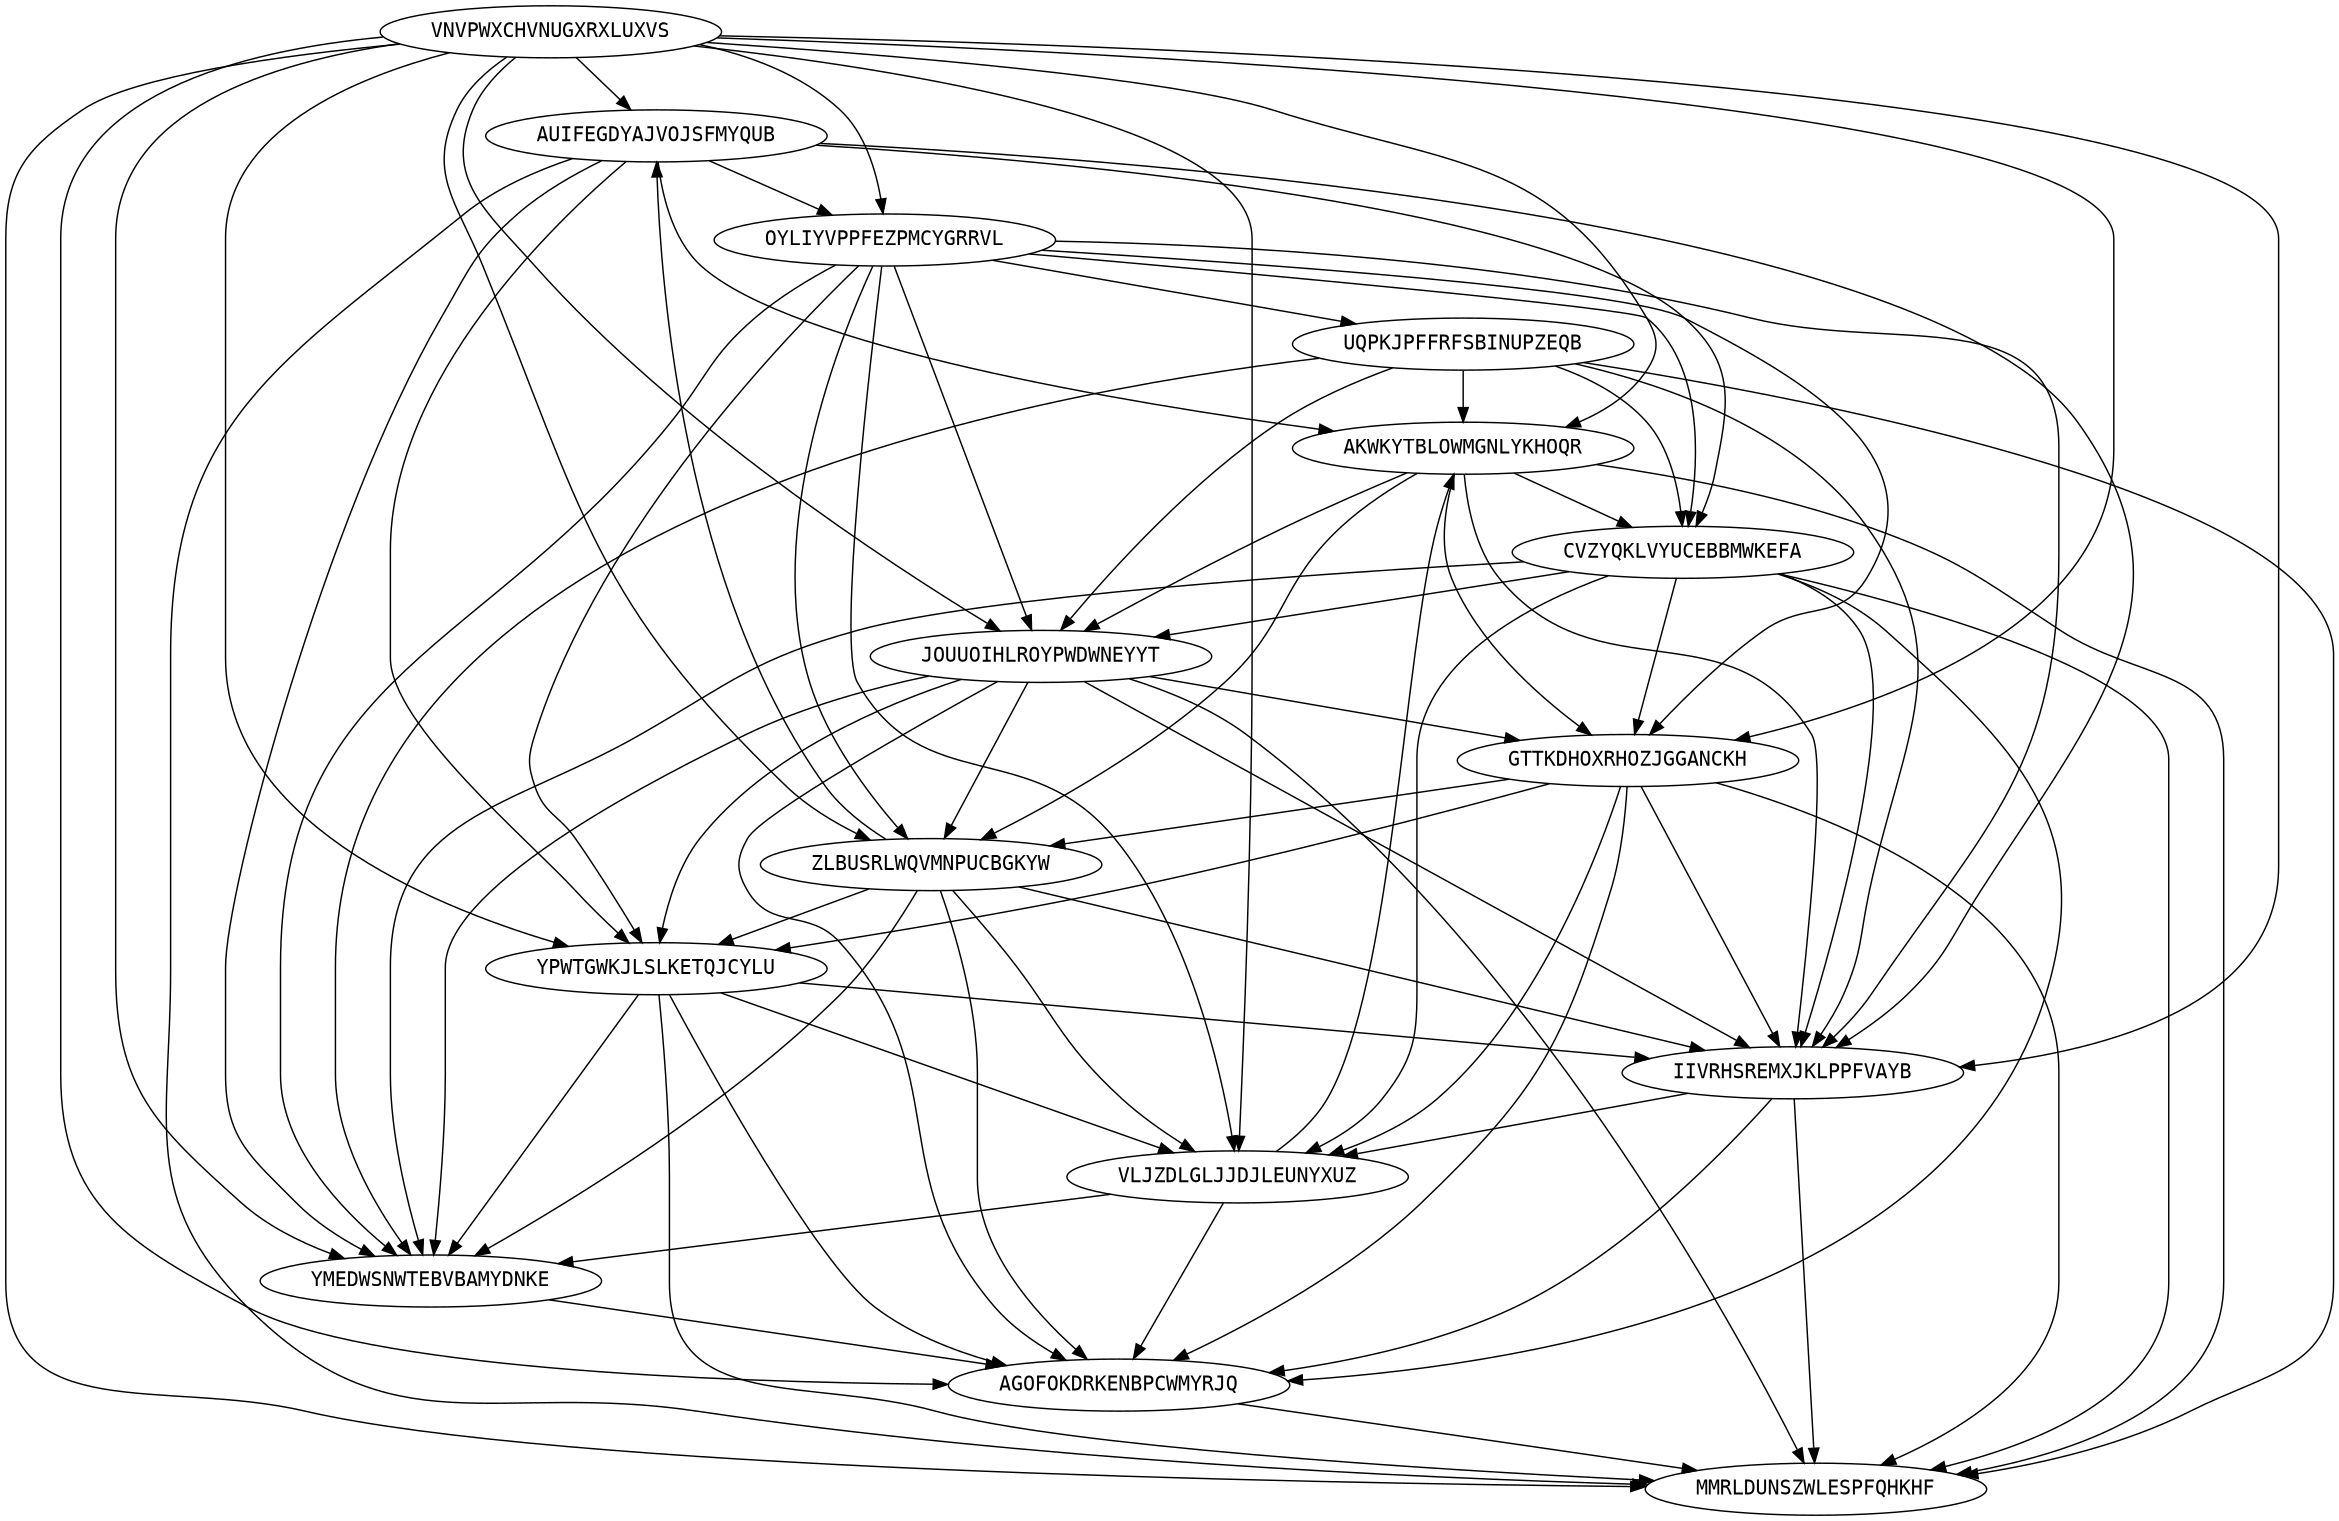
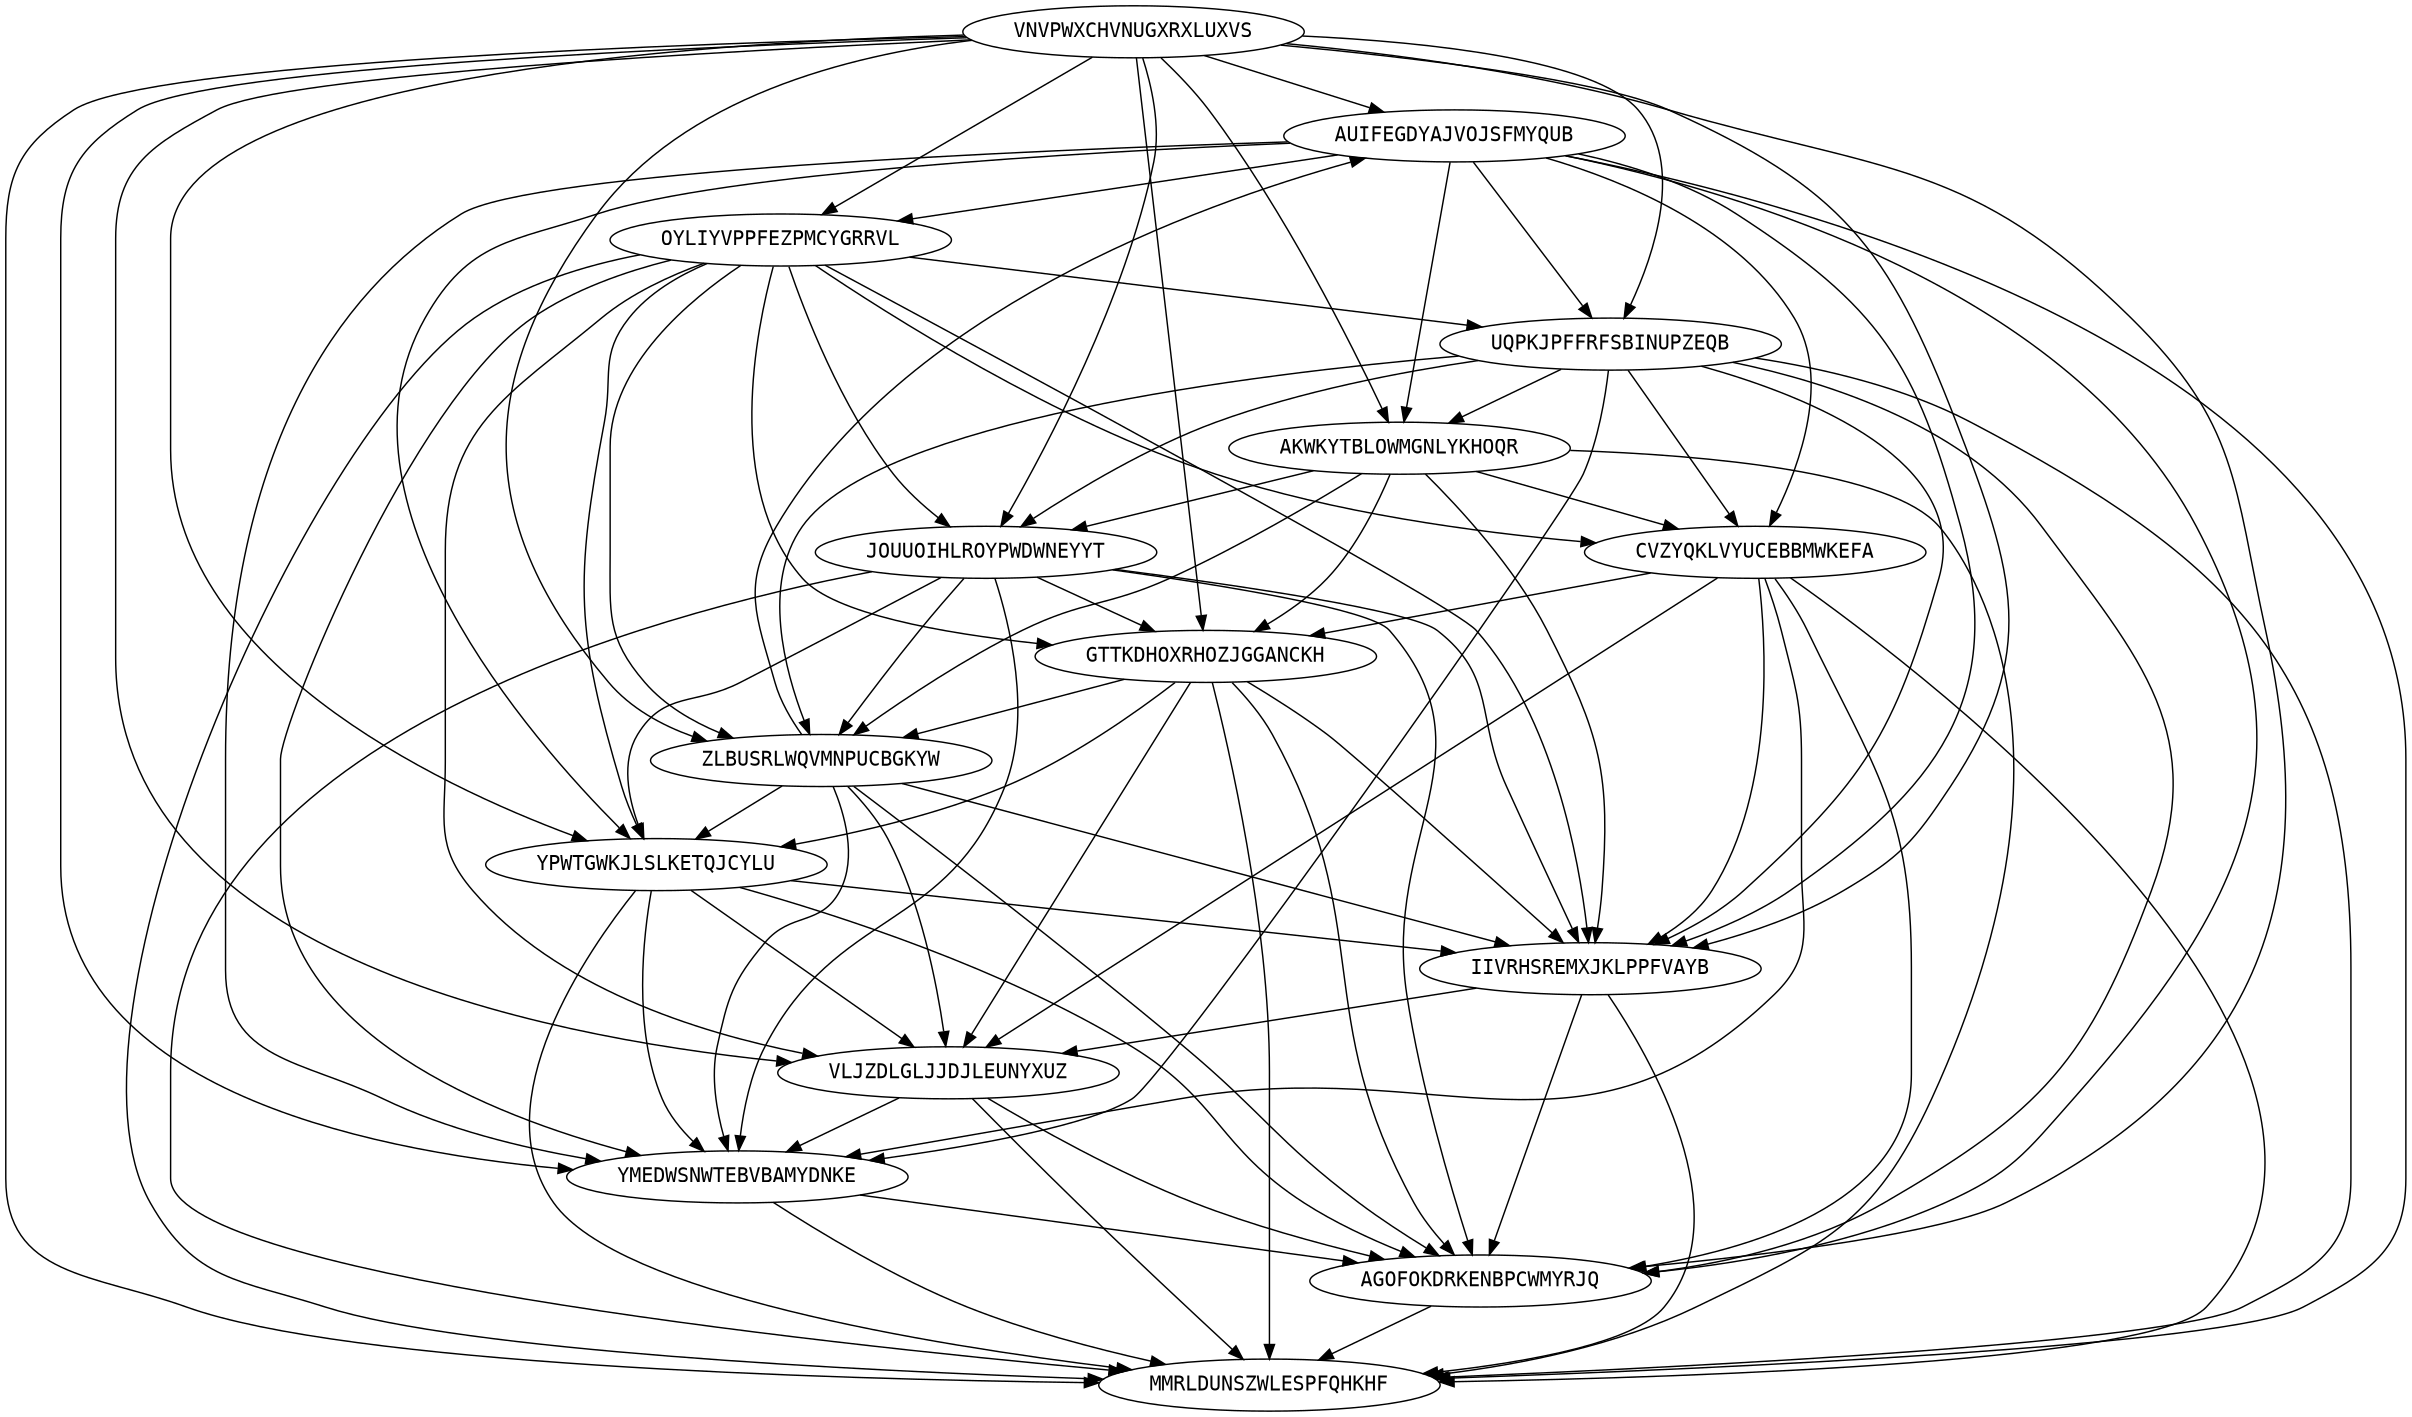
  digraph {
    fontname="DejaVu Sans Mono"
    node [Weight=14 fontname="DejaVu Sans Mono"]
    edge [Weight=12 fontname="DejaVu Sans Mono"]
    VNVPWXCHVNUGXRXLUXVS [Weight=12]
    AUIFEGDYAJVOJSFMYQUB [Weight=11]
    OYLIYVPPFEZPMCYGRRVL [Weight=10]
    UQPKJPFFRFSBINUPZEQB [Weight=16]
    AKWKYTBLOWMGNLYKHOQR [Weight=13]
    JOUUOIHLROYPWDWNEYYT [Weight=19]
    GTTKDHOXRHOZJGGANCKH [Weight=10]
    ZLBUSRLWQVMNPUCBGKYW [Weight=17]
    YPWTGWKJLSLKETQJCYLU [Weight=11]
    IIVRHSREMXJKLPPFVAYB
    VLJZDLGLJJDJLEUNYXUZ
    YMEDWSNWTEBVBAMYDNKE [Weight=18]
    AGOFOKDRKENBPCWMYRJQ [Weight=18]
    MMRLDUNSZWLESPFQHKHF
    CVZYQKLVYUCEBBMWKEFA [Weight=12]
    VNVPWXCHVNUGXRXLUXVS -> AUIFEGDYAJVOJSFMYQUB [Weight=14]
    VNVPWXCHVNUGXRXLUXVS -> OYLIYVPPFEZPMCYGRRVL [Weight=11]
+   VNVPWXCHVNUGXRXLUXVS -> UQPKJPFFRFSBINUPZEQB [Weight=10]
    VNVPWXCHVNUGXRXLUXVS -> AKWKYTBLOWMGNLYKHOQR [Weight=11]
    VNVPWXCHVNUGXRXLUXVS -> JOUUOIHLROYPWDWNEYYT [Weight=15]
    VNVPWXCHVNUGXRXLUXVS -> GTTKDHOXRHOZJGGANCKH [Weight=18]
    VNVPWXCHVNUGXRXLUXVS -> ZLBUSRLWQVMNPUCBGKYW
    VNVPWXCHVNUGXRXLUXVS -> YPWTGWKJLSLKETQJCYLU [Weight=20]
    VNVPWXCHVNUGXRXLUXVS -> IIVRHSREMXJKLPPFVAYB [Weight=15]
    VNVPWXCHVNUGXRXLUXVS -> VLJZDLGLJJDJLEUNYXUZ [Weight=10]
    VNVPWXCHVNUGXRXLUXVS -> YMEDWSNWTEBVBAMYDNKE
    VNVPWXCHVNUGXRXLUXVS -> AGOFOKDRKENBPCWMYRJQ [Weight=11]
    VNVPWXCHVNUGXRXLUXVS -> MMRLDUNSZWLESPFQHKHF [Weight=20]
    AUIFEGDYAJVOJSFMYQUB -> OYLIYVPPFEZPMCYGRRVL
+   AUIFEGDYAJVOJSFMYQUB -> UQPKJPFFRFSBINUPZEQB
    AUIFEGDYAJVOJSFMYQUB -> AKWKYTBLOWMGNLYKHOQR [Weight=20]
    AUIFEGDYAJVOJSFMYQUB -> YPWTGWKJLSLKETQJCYLU [Weight=18]
    AUIFEGDYAJVOJSFMYQUB -> IIVRHSREMXJKLPPFVAYB [Weight=14]
    AUIFEGDYAJVOJSFMYQUB -> YMEDWSNWTEBVBAMYDNKE [Weight=20]
+   AUIFEGDYAJVOJSFMYQUB -> AGOFOKDRKENBPCWMYRJQ [Weight=13]
    AUIFEGDYAJVOJSFMYQUB -> MMRLDUNSZWLESPFQHKHF
    AUIFEGDYAJVOJSFMYQUB -> CVZYQKLVYUCEBBMWKEFA [Weight=17]
    OYLIYVPPFEZPMCYGRRVL -> UQPKJPFFRFSBINUPZEQB [Weight=19]
    OYLIYVPPFEZPMCYGRRVL -> JOUUOIHLROYPWDWNEYYT [Weight=11]
    OYLIYVPPFEZPMCYGRRVL -> GTTKDHOXRHOZJGGANCKH [Weight=18]
    OYLIYVPPFEZPMCYGRRVL -> ZLBUSRLWQVMNPUCBGKYW [Weight=20]
    OYLIYVPPFEZPMCYGRRVL -> YPWTGWKJLSLKETQJCYLU [Weight=16]
    OYLIYVPPFEZPMCYGRRVL -> IIVRHSREMXJKLPPFVAYB
    OYLIYVPPFEZPMCYGRRVL -> VLJZDLGLJJDJLEUNYXUZ [Weight=20]
    OYLIYVPPFEZPMCYGRRVL -> YMEDWSNWTEBVBAMYDNKE [Weight=19]
+   OYLIYVPPFEZPMCYGRRVL -> MMRLDUNSZWLESPFQHKHF [Weight=10]
    OYLIYVPPFEZPMCYGRRVL -> CVZYQKLVYUCEBBMWKEFA [Weight=18]
    UQPKJPFFRFSBINUPZEQB -> AKWKYTBLOWMGNLYKHOQR
    UQPKJPFFRFSBINUPZEQB -> JOUUOIHLROYPWDWNEYYT [Weight=13]
+   UQPKJPFFRFSBINUPZEQB -> ZLBUSRLWQVMNPUCBGKYW [Weight=18]
    UQPKJPFFRFSBINUPZEQB -> IIVRHSREMXJKLPPFVAYB
    UQPKJPFFRFSBINUPZEQB -> YMEDWSNWTEBVBAMYDNKE
+   UQPKJPFFRFSBINUPZEQB -> AGOFOKDRKENBPCWMYRJQ [Weight=19]
    UQPKJPFFRFSBINUPZEQB -> MMRLDUNSZWLESPFQHKHF [Weight=18]
    UQPKJPFFRFSBINUPZEQB -> CVZYQKLVYUCEBBMWKEFA
    AKWKYTBLOWMGNLYKHOQR -> JOUUOIHLROYPWDWNEYYT [Weight=17]
    AKWKYTBLOWMGNLYKHOQR -> GTTKDHOXRHOZJGGANCKH [Weight=15]
    AKWKYTBLOWMGNLYKHOQR -> ZLBUSRLWQVMNPUCBGKYW [Weight=11]
    AKWKYTBLOWMGNLYKHOQR -> IIVRHSREMXJKLPPFVAYB [Weight=13]
    AKWKYTBLOWMGNLYKHOQR -> MMRLDUNSZWLESPFQHKHF [Weight=17]
    AKWKYTBLOWMGNLYKHOQR -> CVZYQKLVYUCEBBMWKEFA [Weight=20]
    JOUUOIHLROYPWDWNEYYT -> GTTKDHOXRHOZJGGANCKH
    JOUUOIHLROYPWDWNEYYT -> ZLBUSRLWQVMNPUCBGKYW [Weight=19]
    JOUUOIHLROYPWDWNEYYT -> YPWTGWKJLSLKETQJCYLU
    JOUUOIHLROYPWDWNEYYT -> IIVRHSREMXJKLPPFVAYB [Weight=19]
    JOUUOIHLROYPWDWNEYYT -> YMEDWSNWTEBVBAMYDNKE [Weight=15]
    JOUUOIHLROYPWDWNEYYT -> AGOFOKDRKENBPCWMYRJQ [Weight=20]
    JOUUOIHLROYPWDWNEYYT -> MMRLDUNSZWLESPFQHKHF [Weight=13]
    GTTKDHOXRHOZJGGANCKH -> ZLBUSRLWQVMNPUCBGKYW
    GTTKDHOXRHOZJGGANCKH -> YPWTGWKJLSLKETQJCYLU [Weight=10]
    GTTKDHOXRHOZJGGANCKH -> IIVRHSREMXJKLPPFVAYB [Weight=13]
    GTTKDHOXRHOZJGGANCKH -> VLJZDLGLJJDJLEUNYXUZ [Weight=14]
    GTTKDHOXRHOZJGGANCKH -> AGOFOKDRKENBPCWMYRJQ [Weight=15]
    GTTKDHOXRHOZJGGANCKH -> MMRLDUNSZWLESPFQHKHF [Weight=18]
    ZLBUSRLWQVMNPUCBGKYW -> AUIFEGDYAJVOJSFMYQUB [Weight=20]
    ZLBUSRLWQVMNPUCBGKYW -> YPWTGWKJLSLKETQJCYLU [Weight=10]
    ZLBUSRLWQVMNPUCBGKYW -> IIVRHSREMXJKLPPFVAYB [Weight=17]
    ZLBUSRLWQVMNPUCBGKYW -> VLJZDLGLJJDJLEUNYXUZ [Weight=15]
    ZLBUSRLWQVMNPUCBGKYW -> YMEDWSNWTEBVBAMYDNKE
    ZLBUSRLWQVMNPUCBGKYW -> AGOFOKDRKENBPCWMYRJQ [Weight=18]
    YPWTGWKJLSLKETQJCYLU -> IIVRHSREMXJKLPPFVAYB [Weight=19]
    YPWTGWKJLSLKETQJCYLU -> VLJZDLGLJJDJLEUNYXUZ [Weight=11]
    YPWTGWKJLSLKETQJCYLU -> YMEDWSNWTEBVBAMYDNKE [Weight=17]
    YPWTGWKJLSLKETQJCYLU -> AGOFOKDRKENBPCWMYRJQ [Weight=16]
    YPWTGWKJLSLKETQJCYLU -> MMRLDUNSZWLESPFQHKHF [Weight=13]
    IIVRHSREMXJKLPPFVAYB -> VLJZDLGLJJDJLEUNYXUZ [Weight=11]
    IIVRHSREMXJKLPPFVAYB -> AGOFOKDRKENBPCWMYRJQ [Weight=15]
    IIVRHSREMXJKLPPFVAYB -> MMRLDUNSZWLESPFQHKHF [Weight=14]
    VLJZDLGLJJDJLEUNYXUZ -> YMEDWSNWTEBVBAMYDNKE [Weight=20]
    VLJZDLGLJJDJLEUNYXUZ -> AGOFOKDRKENBPCWMYRJQ [Weight=14]
-   VLJZDLGLJJDJLEUNYXUZ -> AKWKYTBLOWMGNLYKHOQR [Weight=10]
+   VLJZDLGLJJDJLEUNYXUZ -> MMRLDUNSZWLESPFQHKHF [Weight=10]
    YMEDWSNWTEBVBAMYDNKE -> AGOFOKDRKENBPCWMYRJQ [Weight=11]
+   YMEDWSNWTEBVBAMYDNKE -> MMRLDUNSZWLESPFQHKHF [Weight=17]
    AGOFOKDRKENBPCWMYRJQ -> MMRLDUNSZWLESPFQHKHF [Weight=18]
-   CVZYQKLVYUCEBBMWKEFA -> JOUUOIHLROYPWDWNEYYT [Weight=11]
    CVZYQKLVYUCEBBMWKEFA -> GTTKDHOXRHOZJGGANCKH [Weight=18]
    CVZYQKLVYUCEBBMWKEFA -> IIVRHSREMXJKLPPFVAYB [Weight=10]
    CVZYQKLVYUCEBBMWKEFA -> VLJZDLGLJJDJLEUNYXUZ [Weight=15]
    CVZYQKLVYUCEBBMWKEFA -> YMEDWSNWTEBVBAMYDNKE [Weight=10]
    CVZYQKLVYUCEBBMWKEFA -> AGOFOKDRKENBPCWMYRJQ [Weight=13]
    CVZYQKLVYUCEBBMWKEFA -> MMRLDUNSZWLESPFQHKHF [Weight=17]
  }
